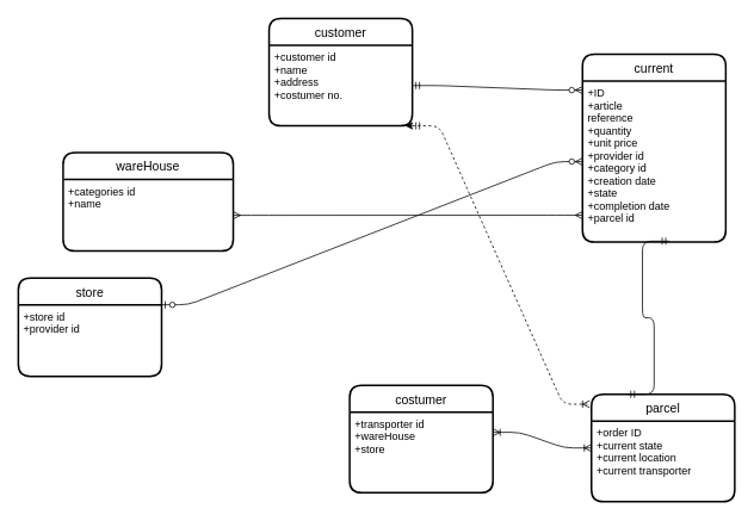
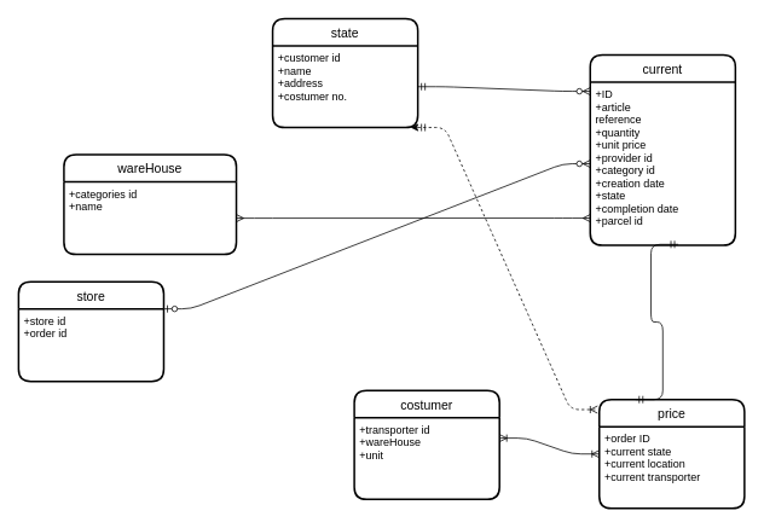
  <mxCell id="0" />
  <mxCell id="1" parent="0" />
  <mxCell id="2" value="current" style="swimlane;childLayout=stackLayout;horizontal=1;startSize=30;horizontalStack=0;rounded=1;fontSize=14;fontStyle=0;strokeWidth=2;resizeParent=0;resizeLast=1;shadow=0;dashed=0;align=center;" parent="1" vertex="1"><mxGeometry x="650" width="160" height="210" as="geometry" y="60" /></mxCell>
  <mxCell id="3" value="+ID&#10;+article&#10;reference&#10;+quantity&#10;+unit price&#10;+provider id&#10;+category id&#10;+creation date&#10;+state&#10;+completion date&#10;+parcel id&#10;" style="align=left;strokeColor=none;fillColor=none;spacingLeft=4;fontSize=12;verticalAlign=top;resizable=0;rotatable=0;part=1;" parent="2" vertex="1"><mxGeometry y="30" width="160" height="180" as="geometry" /></mxCell>
  <mxCell id="4" value="wareHouse" style="swimlane;childLayout=stackLayout;horizontal=1;startSize=30;horizontalStack=0;rounded=1;fontSize=14;fontStyle=0;strokeWidth=2;resizeParent=0;resizeLast=1;shadow=0;dashed=0;align=center;" parent="1" vertex="1"><mxGeometry x="70" y="170" width="190" height="110" as="geometry" /></mxCell>
  <mxCell id="5" value="+categories id&#10;+name" style="align=left;strokeColor=none;fillColor=none;spacingLeft=4;fontSize=12;verticalAlign=top;resizable=0;rotatable=0;part=1;" parent="4" vertex="1"><mxGeometry y="30" width="190" height="80" as="geometry" /></mxCell>
- <mxCell id="6" value="parcel" style="swimlane;childLayout=stackLayout;horizontal=1;startSize=30;horizontalStack=0;rounded=1;fontSize=14;fontStyle=0;strokeWidth=2;resizeParent=0;resizeLast=1;shadow=0;dashed=0;align=center;" parent="1" vertex="1"><mxGeometry x="660" y="440" width="160" height="120" as="geometry" /></mxCell>
+ <mxCell id="6" value="price" style="swimlane;childLayout=stackLayout;horizontal=1;startSize=30;horizontalStack=0;rounded=1;fontSize=14;fontStyle=0;strokeWidth=2;resizeParent=0;resizeLast=1;shadow=0;dashed=0;align=center;" parent="1" vertex="1"><mxGeometry x="660" y="440" width="160" height="120" as="geometry" /></mxCell>
  <mxCell id="7" value="+order ID&#10;+current state&#10;+current location&#10;+current transporter&#10;" style="align=left;strokeColor=none;fillColor=none;spacingLeft=4;fontSize=12;verticalAlign=top;resizable=0;rotatable=0;part=1;" parent="6" vertex="1"><mxGeometry y="30" width="160" height="90" as="geometry" /></mxCell>
  <mxCell id="8" value="costumer" style="swimlane;childLayout=stackLayout;horizontal=1;startSize=30;horizontalStack=0;rounded=1;fontSize=14;fontStyle=0;strokeWidth=2;resizeParent=0;resizeLast=1;shadow=0;dashed=0;align=center;" parent="1" vertex="1"><mxGeometry x="390" y="430" width="160" height="120" as="geometry" /></mxCell>
- <mxCell id="9" value="+transporter id&#10;+wareHouse&#10;+store" style="align=left;strokeColor=none;fillColor=none;spacingLeft=4;fontSize=12;verticalAlign=top;resizable=0;rotatable=0;part=1;" parent="8" vertex="1"><mxGeometry y="30" width="160" height="90" as="geometry" /></mxCell>
- <mxCell id="10" value="customer" style="swimlane;childLayout=stackLayout;horizontal=1;startSize=30;horizontalStack=0;rounded=1;fontSize=14;fontStyle=0;strokeWidth=2;resizeParent=0;resizeLast=1;shadow=0;dashed=0;align=center;" parent="1" vertex="1"><mxGeometry x="300" y="20" width="160" height="120" as="geometry" /></mxCell>
+ <mxCell id="9" value="+transporter id&#10;+wareHouse&#10;+unit" style="align=left;strokeColor=none;fillColor=none;spacingLeft=4;fontSize=12;verticalAlign=top;resizable=0;rotatable=0;part=1;" parent="8" vertex="1"><mxGeometry y="30" width="160" height="90" as="geometry" /></mxCell>
+ <mxCell id="10" value="state" style="swimlane;childLayout=stackLayout;horizontal=1;startSize=30;horizontalStack=0;rounded=1;fontSize=14;fontStyle=0;strokeWidth=2;resizeParent=0;resizeLast=1;shadow=0;dashed=0;align=center;" parent="1" vertex="1"><mxGeometry x="300" y="20" width="160" height="120" as="geometry" /></mxCell>
  <mxCell id="11" value="+customer id&#10;+name&#10;+address&#10;+costumer no." style="align=left;strokeColor=none;fillColor=none;spacingLeft=4;fontSize=12;verticalAlign=top;resizable=0;rotatable=0;part=1;" parent="10" vertex="1"><mxGeometry y="30" width="160" height="90" as="geometry" /></mxCell>
  <mxCell id="12" style="edgeStyle=orthogonalEdgeStyle;rounded=0;orthogonalLoop=1;jettySize=auto;html=1;exitX=1;exitY=1;exitDx=0;exitDy=0;entryX=0.95;entryY=0.989;entryDx=0;entryDy=0;entryPerimeter=0;" parent="10" source="11" target="11" edge="1"><mxGeometry relative="1" as="geometry" /></mxCell>
  <mxCell id="13" value="" style="edgeStyle=entityRelationEdgeStyle;fontSize=12;html=1;endArrow=ERzeroToMany;startArrow=ERmandOne;exitX=1;exitY=0.5;exitDx=0;exitDy=0;entryX=0;entryY=0.056;entryDx=0;entryDy=0;entryPerimeter=0;" parent="1" source="11" target="3" edge="1"><mxGeometry width="100" height="100" relative="1" as="geometry"><mxPoint x="500" y="200" as="sourcePoint" /><mxPoint x="600" y="100" as="targetPoint" /></mxGeometry></mxCell>
  <mxCell id="14" value="" style="edgeStyle=entityRelationEdgeStyle;fontSize=12;html=1;endArrow=ERmany;startArrow=ERmany;entryX=0;entryY=0.833;entryDx=0;entryDy=0;entryPerimeter=0;" parent="1" source="5" target="3" edge="1"><mxGeometry width="100" height="100" relative="1" as="geometry"><mxPoint x="330" y="370" as="sourcePoint" /><mxPoint x="430" y="270" as="targetPoint" /></mxGeometry></mxCell>
  <mxCell id="15" value="" style="edgeStyle=entityRelationEdgeStyle;fontSize=12;html=1;endArrow=ERoneToMany;startArrow=ERoneToMany;exitX=1;exitY=0.25;exitDx=0;exitDy=0;entryX=0;entryY=0.5;entryDx=0;entryDy=0;" parent="1" source="9" target="6" edge="1"><mxGeometry width="100" height="100" relative="1" as="geometry"><mxPoint x="560" y="425" as="sourcePoint" /><mxPoint x="660" y="325" as="targetPoint" /></mxGeometry></mxCell>
  <mxCell id="16" value="" style="edgeStyle=entityRelationEdgeStyle;fontSize=12;html=1;endArrow=ERmandOne;startArrow=ERmandOne;entryX=0.606;entryY=0.994;entryDx=0;entryDy=0;entryPerimeter=0;exitX=0.25;exitY=0;exitDx=0;exitDy=0;" parent="1" source="6" target="3" edge="1"><mxGeometry width="100" height="100" relative="1" as="geometry"><mxPoint x="677" y="400" as="sourcePoint" /><mxPoint x="777" y="300" as="targetPoint" /></mxGeometry></mxCell>
  <mxCell id="17" value="" style="edgeStyle=entityRelationEdgeStyle;fontSize=12;html=1;endArrow=ERoneToMany;startArrow=ERmandOne;entryX=-0.012;entryY=0.092;entryDx=0;entryDy=0;entryPerimeter=0;exitX=1;exitY=1;exitDx=0;exitDy=0;dashed=1;" parent="1" source="11" target="6" edge="1"><mxGeometry width="100" height="100" relative="1" as="geometry"><mxPoint x="550" y="390" as="sourcePoint" /><mxPoint x="650" y="290" as="targetPoint" /></mxGeometry></mxCell>
  <mxCell id="18" value="store" style="swimlane;childLayout=stackLayout;horizontal=1;startSize=30;horizontalStack=0;rounded=1;fontSize=14;fontStyle=0;strokeWidth=2;resizeParent=0;resizeLast=1;shadow=0;dashed=0;align=center;" parent="1" vertex="1"><mxGeometry x="20" y="310" width="160" height="110" as="geometry" /></mxCell>
- <mxCell id="19" value="+store id&#10;+provider id" style="align=left;strokeColor=none;fillColor=none;spacingLeft=4;fontSize=12;verticalAlign=top;resizable=0;rotatable=0;part=1;" parent="18" vertex="1"><mxGeometry y="30" width="160" height="80" as="geometry" /></mxCell>
+ <mxCell id="19" value="+store id&#10;+order id" style="align=left;strokeColor=none;fillColor=none;spacingLeft=4;fontSize=12;verticalAlign=top;resizable=0;rotatable=0;part=1;" parent="18" vertex="1"><mxGeometry y="30" width="160" height="80" as="geometry" /></mxCell>
  <mxCell id="20" value="" style="edgeStyle=entityRelationEdgeStyle;fontSize=12;html=1;endArrow=ERzeroToMany;startArrow=ERzeroToOne;exitX=1;exitY=0;exitDx=0;exitDy=0;" parent="1" source="19" target="3" edge="1"><mxGeometry width="100" height="100" relative="1" as="geometry"><mxPoint x="380" y="400" as="sourcePoint" /><mxPoint x="480" y="300" as="targetPoint" /></mxGeometry></mxCell>
